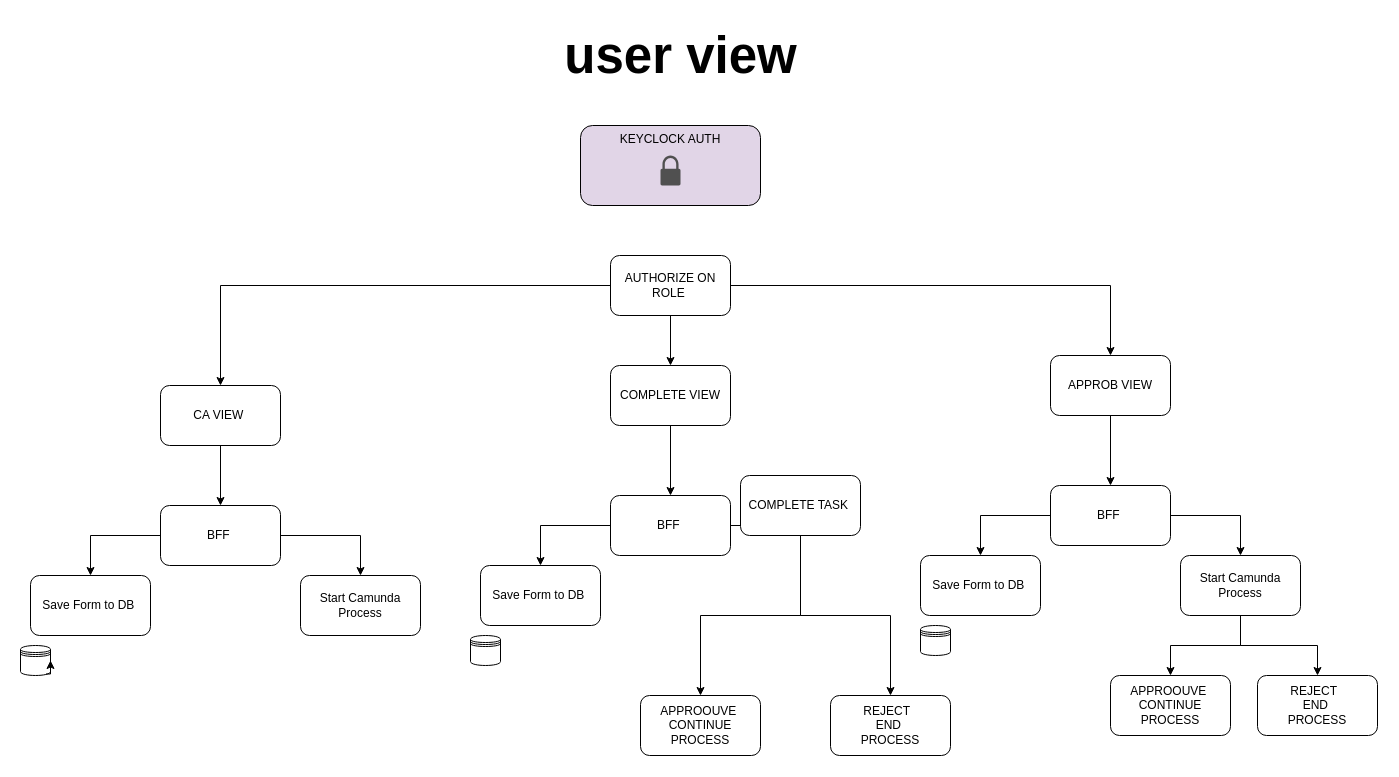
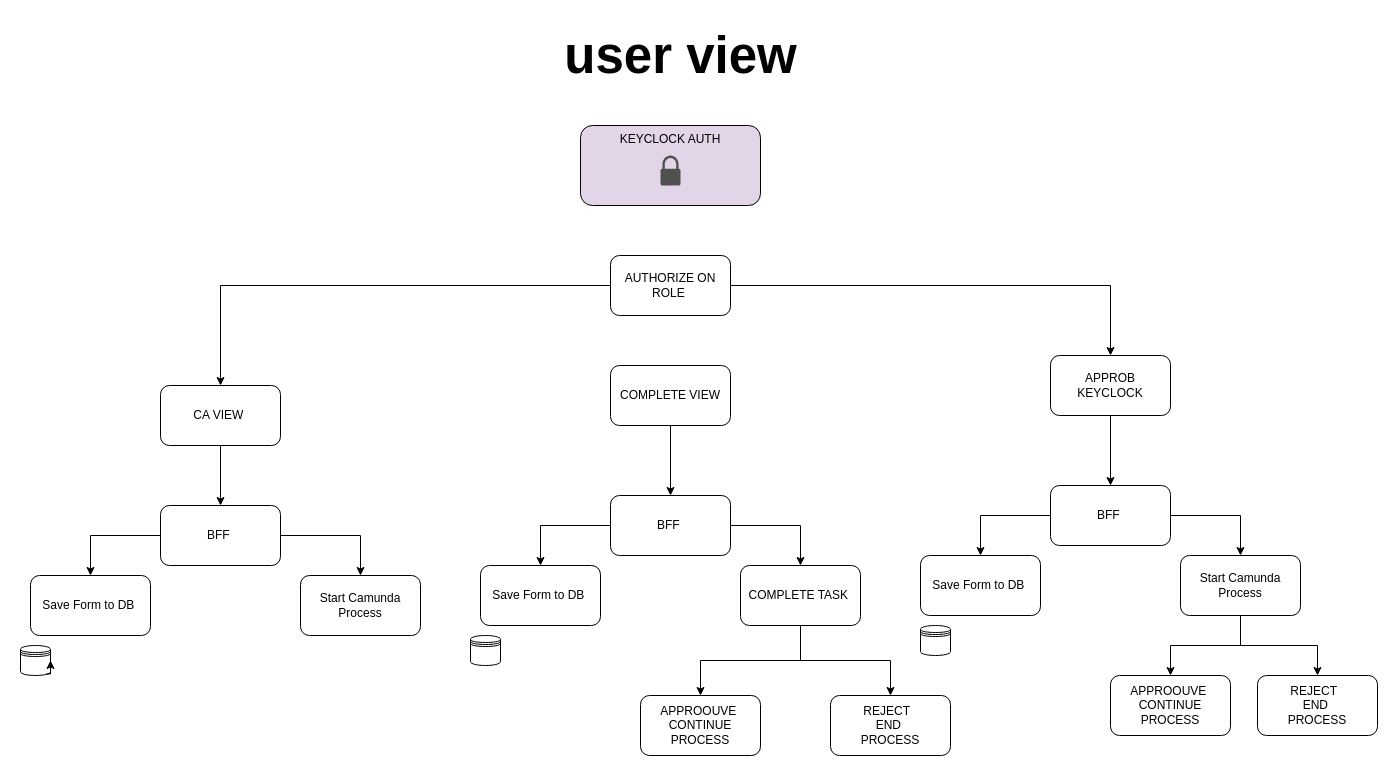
  <mxCell id="0" />
  <mxCell id="1" parent="0" />
  <mxCell id="2" value="" style="edgeStyle=orthogonalEdgeStyle;rounded=0;orthogonalLoop=1;jettySize=auto;html=1;" edge="1" parent="1" source="3" target="6"><mxGeometry relative="1" as="geometry" /></mxCell>
  <mxCell id="3" value="CA VIEW&amp;nbsp;" style="rounded=1;whiteSpace=wrap;html=1;" vertex="1" parent="1"><mxGeometry x="160" y="385" width="120" height="60" as="geometry" /></mxCell>
  <mxCell id="4" value="" style="edgeStyle=orthogonalEdgeStyle;rounded=0;orthogonalLoop=1;jettySize=auto;html=1;" edge="1" parent="1" source="6" target="7"><mxGeometry relative="1" as="geometry" /></mxCell>
  <mxCell id="5" value="" style="edgeStyle=orthogonalEdgeStyle;rounded=0;orthogonalLoop=1;jettySize=auto;html=1;" edge="1" parent="1" source="6" target="8"><mxGeometry relative="1" as="geometry" /></mxCell>
  <mxCell id="6" value="BFF&amp;nbsp;" style="whiteSpace=wrap;html=1;rounded=1;" vertex="1" parent="1"><mxGeometry x="160" y="505" width="120" height="60" as="geometry" /></mxCell>
  <mxCell id="7" value="Save Form to DB&amp;nbsp;" style="whiteSpace=wrap;html=1;rounded=1;" vertex="1" parent="1"><mxGeometry x="30" y="575" width="120" height="60" as="geometry" /></mxCell>
  <mxCell id="8" value="Start Camunda Process" style="whiteSpace=wrap;html=1;rounded=1;" vertex="1" parent="1"><mxGeometry x="300" y="575" width="120" height="60" as="geometry" /></mxCell>
  <mxCell id="9" value="KEYCLOCK AUTH" style="rounded=1;whiteSpace=wrap;html=1;verticalAlign=top;fillColor=#e1d5e7;" vertex="1" parent="1"><mxGeometry x="580" y="125" width="180" height="80" as="geometry" /></mxCell>
  <mxCell id="10" value="" style="edgeStyle=orthogonalEdgeStyle;rounded=0;orthogonalLoop=1;jettySize=auto;html=1;" edge="1" parent="1" source="12" target="3"><mxGeometry relative="1" as="geometry" /></mxCell>
- <mxCell id="11" value="" style="edgeStyle=orthogonalEdgeStyle;rounded=0;orthogonalLoop=1;jettySize=auto;html=1;" edge="1" parent="1" source="12" target="14"><mxGeometry relative="1" as="geometry" /></mxCell>
  <mxCell id="12" value="AUTHORIZE ON ROLE&amp;nbsp;" style="whiteSpace=wrap;html=1;rounded=1;" vertex="1" parent="1"><mxGeometry x="610" y="255" width="120" height="60" as="geometry" /></mxCell>
  <mxCell id="13" value="" style="edgeStyle=orthogonalEdgeStyle;rounded=0;orthogonalLoop=1;jettySize=auto;html=1;" edge="1" source="14" target="17" parent="1"><mxGeometry relative="1" as="geometry" /></mxCell>
  <mxCell id="14" value="COMPLETE VIEW" style="rounded=1;whiteSpace=wrap;html=1;" vertex="1" parent="1"><mxGeometry x="610" y="365" width="120" height="60" as="geometry" /></mxCell>
  <mxCell id="15" value="" style="edgeStyle=orthogonalEdgeStyle;rounded=0;orthogonalLoop=1;jettySize=auto;html=1;" edge="1" source="17" target="18" parent="1"><mxGeometry relative="1" as="geometry" /></mxCell>
  <mxCell id="16" value="" style="edgeStyle=orthogonalEdgeStyle;rounded=0;orthogonalLoop=1;jettySize=auto;html=1;" edge="1" source="17" target="21" parent="1"><mxGeometry relative="1" as="geometry" /></mxCell>
  <mxCell id="17" value="BFF&amp;nbsp;" style="whiteSpace=wrap;html=1;rounded=1;" vertex="1" parent="1"><mxGeometry x="610" y="495" width="120" height="60" as="geometry" /></mxCell>
  <mxCell id="18" value="Save Form to DB&amp;nbsp;" style="whiteSpace=wrap;html=1;rounded=1;" vertex="1" parent="1"><mxGeometry x="480" y="565" width="120" height="60" as="geometry" /></mxCell>
  <mxCell id="19" value="" style="edgeStyle=orthogonalEdgeStyle;rounded=0;orthogonalLoop=1;jettySize=auto;html=1;" edge="1" parent="1" source="21" target="32"><mxGeometry relative="1" as="geometry" /></mxCell>
  <mxCell id="20" value="" style="edgeStyle=orthogonalEdgeStyle;rounded=0;orthogonalLoop=1;jettySize=auto;html=1;" edge="1" parent="1" source="21" target="33"><mxGeometry relative="1" as="geometry" /></mxCell>
- <mxCell id="21" value="COMPLETE TASK&amp;nbsp;" style="whiteSpace=wrap;html=1;rounded=1;" vertex="1" parent="1"><mxGeometry x="740" y="475" width="120" height="60" as="geometry" /></mxCell>
+ <mxCell id="21" value="COMPLETE TASK&amp;nbsp;" style="whiteSpace=wrap;html=1;rounded=1;" vertex="1" parent="1"><mxGeometry x="740" y="565" width="120" height="60" as="geometry" /></mxCell>
  <mxCell id="22" value="" style="edgeStyle=orthogonalEdgeStyle;rounded=0;orthogonalLoop=1;jettySize=auto;html=1;exitX=1;exitY=0.5;exitDx=0;exitDy=0;" edge="1" target="24" parent="1" source="12"><mxGeometry relative="1" as="geometry"><mxPoint x="1080" y="315" as="sourcePoint" /></mxGeometry></mxCell>
  <mxCell id="23" value="" style="edgeStyle=orthogonalEdgeStyle;rounded=0;orthogonalLoop=1;jettySize=auto;html=1;" edge="1" source="24" target="27" parent="1"><mxGeometry relative="1" as="geometry" /></mxCell>
- <mxCell id="24" value="APPROB VIEW" style="rounded=1;whiteSpace=wrap;html=1;" vertex="1" parent="1"><mxGeometry x="1050" y="355" width="120" height="60" as="geometry" /></mxCell>
+ <mxCell id="24" value="APPROB KEYCLOCK" style="rounded=1;whiteSpace=wrap;html=1;" vertex="1" parent="1"><mxGeometry x="1050" y="355" width="120" height="60" as="geometry" /></mxCell>
  <mxCell id="25" value="" style="edgeStyle=orthogonalEdgeStyle;rounded=0;orthogonalLoop=1;jettySize=auto;html=1;" edge="1" source="27" target="28" parent="1"><mxGeometry relative="1" as="geometry" /></mxCell>
  <mxCell id="26" value="" style="edgeStyle=orthogonalEdgeStyle;rounded=0;orthogonalLoop=1;jettySize=auto;html=1;" edge="1" source="27" target="31" parent="1"><mxGeometry relative="1" as="geometry" /></mxCell>
  <mxCell id="27" value="BFF&amp;nbsp;" style="whiteSpace=wrap;html=1;rounded=1;" vertex="1" parent="1"><mxGeometry x="1050" y="485" width="120" height="60" as="geometry" /></mxCell>
  <mxCell id="28" value="Save Form to DB&amp;nbsp;" style="whiteSpace=wrap;html=1;rounded=1;" vertex="1" parent="1"><mxGeometry x="920" y="555" width="120" height="60" as="geometry" /></mxCell>
  <mxCell id="29" value="" style="edgeStyle=orthogonalEdgeStyle;rounded=0;orthogonalLoop=1;jettySize=auto;html=1;" edge="1" parent="1" source="31" target="35"><mxGeometry relative="1" as="geometry" /></mxCell>
  <mxCell id="30" style="edgeStyle=orthogonalEdgeStyle;rounded=0;orthogonalLoop=1;jettySize=auto;html=1;" edge="1" parent="1" source="31" target="34"><mxGeometry relative="1" as="geometry" /></mxCell>
  <mxCell id="31" value="Start Camunda Process" style="whiteSpace=wrap;html=1;rounded=1;" vertex="1" parent="1"><mxGeometry x="1180" y="555" width="120" height="60" as="geometry" /></mxCell>
  <mxCell id="32" value="APPROOUVE&amp;nbsp; CONTINUE PROCESS" style="whiteSpace=wrap;html=1;rounded=1;" vertex="1" parent="1"><mxGeometry x="640" y="695" width="120" height="60" as="geometry" /></mxCell>
  <mxCell id="33" value="REJECT&amp;nbsp;&amp;nbsp;&lt;br&gt;END&amp;nbsp;&lt;br&gt;PROCESS" style="whiteSpace=wrap;html=1;rounded=1;" vertex="1" parent="1"><mxGeometry x="830" y="695" width="120" height="60" as="geometry" /></mxCell>
  <mxCell id="34" value="APPROOUVE&amp;nbsp; CONTINUE PROCESS" style="whiteSpace=wrap;html=1;rounded=1;" vertex="1" parent="1"><mxGeometry x="1110" y="675" width="120" height="60" as="geometry" /></mxCell>
  <mxCell id="35" value="REJECT&amp;nbsp;&amp;nbsp;&lt;br&gt;END&amp;nbsp;&lt;br&gt;PROCESS" style="whiteSpace=wrap;html=1;rounded=1;" vertex="1" parent="1"><mxGeometry x="1257" y="675" width="120" height="60" as="geometry" /></mxCell>
  <mxCell id="36" value="" style="sketch=0;pointerEvents=1;shadow=0;dashed=0;html=1;strokeColor=none;fillColor=#505050;labelPosition=center;verticalLabelPosition=bottom;verticalAlign=top;outlineConnect=0;align=center;shape=mxgraph.office.security.lock_protected;" vertex="1" parent="1"><mxGeometry x="660" y="155" width="20" height="30" as="geometry" /></mxCell>
  <mxCell id="37" value="" style="shape=datastore;whiteSpace=wrap;html=1;" vertex="1" parent="1"><mxGeometry x="20" y="645" width="30" height="30" as="geometry" /></mxCell>
  <mxCell id="38" style="edgeStyle=orthogonalEdgeStyle;rounded=0;orthogonalLoop=1;jettySize=auto;html=1;exitX=0.85;exitY=0.95;exitDx=0;exitDy=0;exitPerimeter=0;entryX=1;entryY=0.5;entryDx=0;entryDy=0;" edge="1" parent="1" source="37" target="37"><mxGeometry relative="1" as="geometry" /></mxCell>
  <mxCell id="39" value="" style="shape=datastore;whiteSpace=wrap;html=1;" vertex="1" parent="1"><mxGeometry x="470" y="635" width="30" height="30" as="geometry" /></mxCell>
  <mxCell id="40" value="" style="shape=datastore;whiteSpace=wrap;html=1;" vertex="1" parent="1"><mxGeometry x="920" y="625" width="30" height="30" as="geometry" /></mxCell>
  <mxCell id="41" value="&lt;font style=&quot;font-size: 51px;&quot;&gt;&lt;b&gt;user view&lt;/b&gt;&lt;/font&gt;" style="text;html=1;align=center;verticalAlign=middle;resizable=0;points=[];autosize=1;strokeColor=none;fillColor=none;" vertex="1" parent="1"><mxGeometry x="550" y="20" width="260" height="70" as="geometry" /></mxCell>
